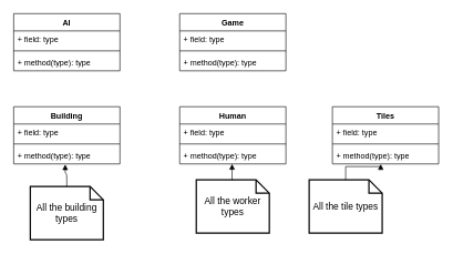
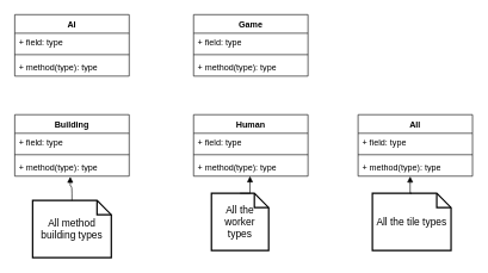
  <mxCell id="0" />
  <mxCell id="1" parent="0" />
  <mxCell id="2" value="AI" style="swimlane;fontStyle=1;align=center;verticalAlign=top;childLayout=stackLayout;horizontal=1;startSize=26;horizontalStack=0;resizeParent=1;resizeParentMax=0;resizeLast=0;collapsible=1;marginBottom=0;whiteSpace=wrap;html=1;labelBackgroundColor=none;rounded=0;" parent="1" vertex="1"><mxGeometry x="20" y="20" width="160" height="86" as="geometry" /></mxCell>
  <mxCell id="3" value="+ field: type" style="text;strokeColor=none;fillColor=none;align=left;verticalAlign=top;spacingLeft=4;spacingRight=4;overflow=hidden;rotatable=0;points=[[0,0.5],[1,0.5]];portConstraint=eastwest;whiteSpace=wrap;html=1;labelBackgroundColor=none;rounded=0;" parent="2" vertex="1"><mxGeometry y="26" width="160" height="26" as="geometry" /></mxCell>
  <mxCell id="4" value="" style="line;strokeWidth=1;fillColor=none;align=left;verticalAlign=middle;spacingTop=-1;spacingLeft=3;spacingRight=3;rotatable=0;labelPosition=right;points=[];portConstraint=eastwest;labelBackgroundColor=none;rounded=0;" parent="2" vertex="1"><mxGeometry y="52" width="160" height="8" as="geometry" /></mxCell>
  <mxCell id="5" value="+ method(type): type" style="text;strokeColor=none;fillColor=none;align=left;verticalAlign=top;spacingLeft=4;spacingRight=4;overflow=hidden;rotatable=0;points=[[0,0.5],[1,0.5]];portConstraint=eastwest;whiteSpace=wrap;html=1;labelBackgroundColor=none;rounded=0;" parent="2" vertex="1"><mxGeometry y="60" width="160" height="26" as="geometry" /></mxCell>
  <mxCell id="6" value="Game" style="swimlane;fontStyle=1;align=center;verticalAlign=top;childLayout=stackLayout;horizontal=1;startSize=26;horizontalStack=0;resizeParent=1;resizeParentMax=0;resizeLast=0;collapsible=1;marginBottom=0;whiteSpace=wrap;html=1;labelBackgroundColor=none;rounded=0;" parent="1" vertex="1"><mxGeometry x="270" y="20" width="160" height="86" as="geometry" /></mxCell>
  <mxCell id="7" value="+ field: type" style="text;strokeColor=none;fillColor=none;align=left;verticalAlign=top;spacingLeft=4;spacingRight=4;overflow=hidden;rotatable=0;points=[[0,0.5],[1,0.5]];portConstraint=eastwest;whiteSpace=wrap;html=1;labelBackgroundColor=none;rounded=0;" parent="6" vertex="1"><mxGeometry y="26" width="160" height="26" as="geometry" /></mxCell>
  <mxCell id="8" value="" style="line;strokeWidth=1;fillColor=none;align=left;verticalAlign=middle;spacingTop=-1;spacingLeft=3;spacingRight=3;rotatable=0;labelPosition=right;points=[];portConstraint=eastwest;labelBackgroundColor=none;rounded=0;" parent="6" vertex="1"><mxGeometry y="52" width="160" height="8" as="geometry" /></mxCell>
  <mxCell id="9" value="+ method(type): type" style="text;strokeColor=none;fillColor=none;align=left;verticalAlign=top;spacingLeft=4;spacingRight=4;overflow=hidden;rotatable=0;points=[[0,0.5],[1,0.5]];portConstraint=eastwest;whiteSpace=wrap;html=1;labelBackgroundColor=none;rounded=0;" parent="6" vertex="1"><mxGeometry y="60" width="160" height="26" as="geometry" /></mxCell>
  <mxCell id="10" value="Human" style="swimlane;fontStyle=1;align=center;verticalAlign=top;childLayout=stackLayout;horizontal=1;startSize=26;horizontalStack=0;resizeParent=1;resizeParentMax=0;resizeLast=0;collapsible=1;marginBottom=0;whiteSpace=wrap;html=1;labelBackgroundColor=none;rounded=0;" parent="1" vertex="1"><mxGeometry x="270" y="160" width="160" height="86" as="geometry" /></mxCell>
  <mxCell id="11" value="+ field: type" style="text;strokeColor=none;fillColor=none;align=left;verticalAlign=top;spacingLeft=4;spacingRight=4;overflow=hidden;rotatable=0;points=[[0,0.5],[1,0.5]];portConstraint=eastwest;whiteSpace=wrap;html=1;labelBackgroundColor=none;rounded=0;" parent="10" vertex="1"><mxGeometry y="26" width="160" height="26" as="geometry" /></mxCell>
  <mxCell id="12" value="" style="line;strokeWidth=1;fillColor=none;align=left;verticalAlign=middle;spacingTop=-1;spacingLeft=3;spacingRight=3;rotatable=0;labelPosition=right;points=[];portConstraint=eastwest;labelBackgroundColor=none;rounded=0;" parent="10" vertex="1"><mxGeometry y="52" width="160" height="8" as="geometry" /></mxCell>
  <mxCell id="13" value="+ method(type): type" style="text;strokeColor=none;fillColor=none;align=left;verticalAlign=top;spacingLeft=4;spacingRight=4;overflow=hidden;rotatable=0;points=[[0,0.5],[1,0.5]];portConstraint=eastwest;whiteSpace=wrap;html=1;labelBackgroundColor=none;rounded=0;" parent="10" vertex="1"><mxGeometry y="60" width="160" height="26" as="geometry" /></mxCell>
  <mxCell id="14" value="Building" style="swimlane;fontStyle=1;align=center;verticalAlign=top;childLayout=stackLayout;horizontal=1;startSize=26;horizontalStack=0;resizeParent=1;resizeParentMax=0;resizeLast=0;collapsible=1;marginBottom=0;whiteSpace=wrap;html=1;labelBackgroundColor=none;rounded=0;" parent="1" vertex="1"><mxGeometry x="20" y="160" width="160" height="86" as="geometry" /></mxCell>
  <mxCell id="15" value="+ field: type" style="text;strokeColor=none;fillColor=none;align=left;verticalAlign=top;spacingLeft=4;spacingRight=4;overflow=hidden;rotatable=0;points=[[0,0.5],[1,0.5]];portConstraint=eastwest;whiteSpace=wrap;html=1;labelBackgroundColor=none;rounded=0;" parent="14" vertex="1"><mxGeometry y="26" width="160" height="26" as="geometry" /></mxCell>
  <mxCell id="16" value="" style="line;strokeWidth=1;fillColor=none;align=left;verticalAlign=middle;spacingTop=-1;spacingLeft=3;spacingRight=3;rotatable=0;labelPosition=right;points=[];portConstraint=eastwest;labelBackgroundColor=none;rounded=0;" parent="14" vertex="1"><mxGeometry y="52" width="160" height="8" as="geometry" /></mxCell>
  <mxCell id="17" value="+ method(type): type" style="text;strokeColor=none;fillColor=none;align=left;verticalAlign=top;spacingLeft=4;spacingRight=4;overflow=hidden;rotatable=0;points=[[0,0.5],[1,0.5]];portConstraint=eastwest;whiteSpace=wrap;html=1;labelBackgroundColor=none;rounded=0;" parent="14" vertex="1"><mxGeometry y="60" width="160" height="26" as="geometry" /></mxCell>
- <mxCell id="18" value="All the worker types" style="shape=note;strokeWidth=2;fontSize=14;size=20;whiteSpace=wrap;html=1;labelBackgroundColor=none;rounded=0;" parent="1" vertex="1"><mxGeometry x="295" y="270" width="110.0" height="80" as="geometry" /></mxCell>
- <mxCell id="19" value="Tiles" style="swimlane;fontStyle=1;align=center;verticalAlign=top;childLayout=stackLayout;horizontal=1;startSize=26;horizontalStack=0;resizeParent=1;resizeParentMax=0;resizeLast=0;collapsible=1;marginBottom=0;whiteSpace=wrap;html=1;labelBackgroundColor=none;rounded=0;" parent="1" vertex="1"><mxGeometry x="500" y="160" width="160" height="86" as="geometry" /></mxCell>
+ <mxCell id="18" value="All the worker types" style="shape=note;strokeWidth=2;fontSize=14;size=20;whiteSpace=wrap;html=1;labelBackgroundColor=none;rounded=0;" parent="1" vertex="1"><mxGeometry x="295" y="270" width="80" height="80" as="geometry" /></mxCell>
+ <mxCell id="19" value="All" style="swimlane;fontStyle=1;align=center;verticalAlign=top;childLayout=stackLayout;horizontal=1;startSize=26;horizontalStack=0;resizeParent=1;resizeParentMax=0;resizeLast=0;collapsible=1;marginBottom=0;whiteSpace=wrap;html=1;labelBackgroundColor=none;rounded=0;" parent="1" vertex="1"><mxGeometry x="500" y="160" width="160" height="86" as="geometry" /></mxCell>
  <mxCell id="20" value="+ field: type" style="text;strokeColor=none;fillColor=none;align=left;verticalAlign=top;spacingLeft=4;spacingRight=4;overflow=hidden;rotatable=0;points=[[0,0.5],[1,0.5]];portConstraint=eastwest;whiteSpace=wrap;html=1;labelBackgroundColor=none;rounded=0;" parent="19" vertex="1"><mxGeometry y="26" width="160" height="26" as="geometry" /></mxCell>
  <mxCell id="21" value="" style="line;strokeWidth=1;fillColor=none;align=left;verticalAlign=middle;spacingTop=-1;spacingLeft=3;spacingRight=3;rotatable=0;labelPosition=right;points=[];portConstraint=eastwest;labelBackgroundColor=none;rounded=0;" parent="19" vertex="1"><mxGeometry y="52" width="160" height="8" as="geometry" /></mxCell>
  <mxCell id="22" value="+ method(type): type" style="text;strokeColor=none;fillColor=none;align=left;verticalAlign=top;spacingLeft=4;spacingRight=4;overflow=hidden;rotatable=0;points=[[0,0.5],[1,0.5]];portConstraint=eastwest;whiteSpace=wrap;html=1;labelBackgroundColor=none;rounded=0;" parent="19" vertex="1"><mxGeometry y="60" width="160" height="26" as="geometry" /></mxCell>
  <mxCell id="23" style="edgeStyle=orthogonalEdgeStyle;rounded=0;orthogonalLoop=1;jettySize=auto;html=1;exitX=0.5;exitY=0;exitDx=0;exitDy=0;exitPerimeter=0;entryX=0.493;entryY=1;entryDx=0;entryDy=0;entryPerimeter=0;endArrow=block;endFill=1;" parent="1" source="18" target="13" edge="1"><mxGeometry relative="1" as="geometry" /></mxCell>
- <mxCell id="24" value="All the tile types" style="shape=note;strokeWidth=2;fontSize=14;size=20;whiteSpace=wrap;html=1;labelBackgroundColor=none;rounded=0;" parent="1" vertex="1"><mxGeometry x="465" y="270" width="110.0" height="80" as="geometry" /></mxCell>
+ <mxCell id="24" value="All the tile types" style="shape=note;strokeWidth=2;fontSize=14;size=20;whiteSpace=wrap;html=1;labelBackgroundColor=none;rounded=0;" parent="1" vertex="1"><mxGeometry x="520" y="270" width="110.0" height="80" as="geometry" /></mxCell>
  <mxCell id="25" style="edgeStyle=orthogonalEdgeStyle;rounded=0;orthogonalLoop=1;jettySize=auto;html=1;exitX=0.5;exitY=0;exitDx=0;exitDy=0;exitPerimeter=0;entryX=0.455;entryY=1.015;entryDx=0;entryDy=0;entryPerimeter=0;endArrow=block;endFill=1;" parent="1" source="24" target="22" edge="1"><mxGeometry relative="1" as="geometry" /></mxCell>
- <mxCell id="26" value="All the building types" style="shape=note;strokeWidth=2;fontSize=14;size=20;whiteSpace=wrap;html=1;labelBackgroundColor=none;rounded=0;" parent="1" vertex="1"><mxGeometry x="45" y="280" width="110.0" height="80" as="geometry" /></mxCell>
+ <mxCell id="26" value="All method building types" style="shape=note;strokeWidth=2;fontSize=14;size=20;whiteSpace=wrap;html=1;labelBackgroundColor=none;rounded=0;" parent="1" vertex="1"><mxGeometry x="45" y="280" width="110.0" height="80" as="geometry" /></mxCell>
  <mxCell id="27" style="edgeStyle=orthogonalEdgeStyle;orthogonalLoop=1;jettySize=auto;html=1;entryX=0.485;entryY=1.031;entryDx=0;entryDy=0;entryPerimeter=0;endArrow=block;endFill=1;" parent="1" source="26" target="17" edge="1"><mxGeometry relative="1" as="geometry" /></mxCell>
